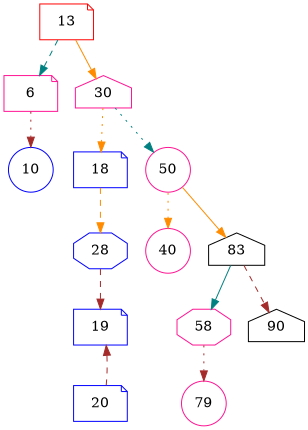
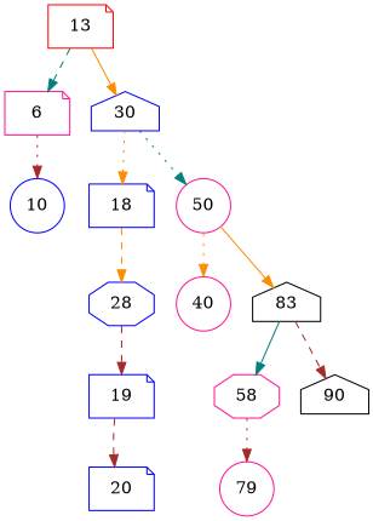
  digraph {
    node [color=deeppink shape=note]
    edge [color=darkorange style=dashed]
    13 [color=red]
    6
-   30 [shape=house]
+   30 [color=blue shape=house]
    10 [color=blue shape=circle]
    18 [color=blue]
    50 [shape=circle]
    28 [color=blue shape=octagon]
    40 [shape=circle]
    83 [color=black shape=house]
    19 [color=blue]
    58 [shape=octagon]
    90 [color=black shape=house]
    20 [color=blue]
    79 [shape=circle]
    13 -> 6 [color=teal]
    13 -> 30 [style=solid]
    6 -> 10 [color=brown style=dotted]
    30 -> 18 [style=dotted]
    30 -> 50 [color=teal style=dotted]
    18 -> 28
    50 -> 40 [style=dotted]
    50 -> 83 [style=solid]
    28 -> 19 [color=brown]
    83 -> 58 [color=teal style=solid]
    83 -> 90 [color=brown]
-   20 -> 19 [color=brown]
+   19 -> 20 [color=brown]
    58 -> 79 [color=brown style=dotted]
  }
